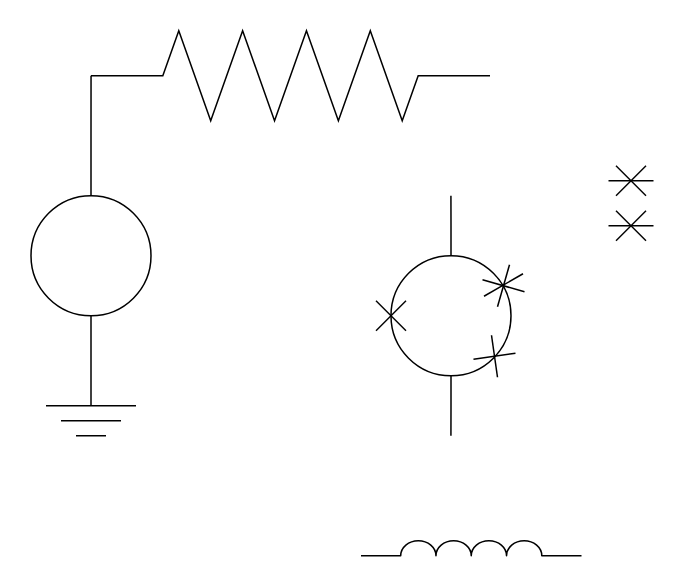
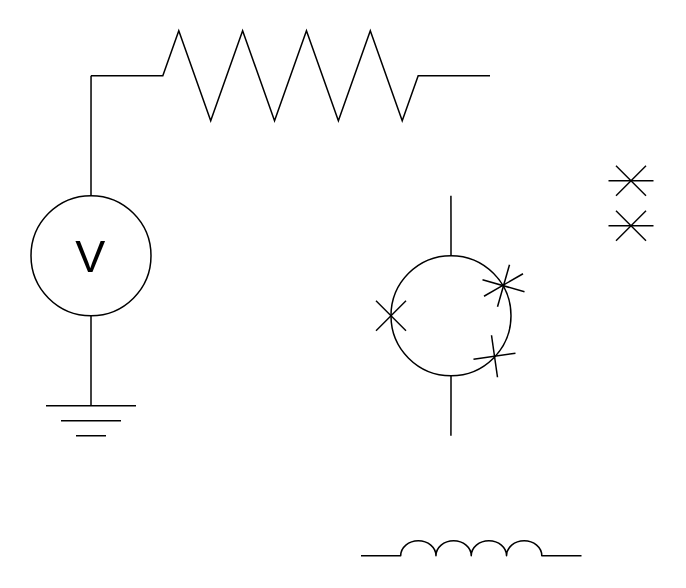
  <mxCell id="0" />
  <mxCell id="1" parent="0" />
  <mxCell id="2" style="edgeStyle=orthogonalEdgeStyle;rounded=0;orthogonalLoop=1;jettySize=auto;html=1;exitX=0.5;exitY=1;exitDx=0;exitDy=0;endArrow=none;endFill=0;" edge="1" parent="1" source="4"><mxGeometry relative="1" as="geometry"><mxPoint x="60" y="270" as="targetPoint" /></mxGeometry></mxCell>
  <mxCell id="3" style="edgeStyle=orthogonalEdgeStyle;rounded=0;orthogonalLoop=1;jettySize=auto;html=1;exitX=0.5;exitY=0;exitDx=0;exitDy=0;endArrow=none;endFill=0;" edge="1" parent="1" source="4"><mxGeometry relative="1" as="geometry"><mxPoint x="60.034" y="50" as="targetPoint" /></mxGeometry></mxCell>
  <mxCell id="4" value="" style="ellipse;whiteSpace=wrap;html=1;aspect=fixed;" vertex="1" parent="1"><mxGeometry x="20" y="130" width="80" height="80" as="geometry" /></mxCell>
  <mxCell id="5" value="" style="group" vertex="1" connectable="0" parent="1"><mxGeometry x="30" y="270" width="60" height="20" as="geometry" /></mxCell>
  <mxCell id="6" value="" style="endArrow=none;html=1;" edge="1" parent="5"><mxGeometry width="50" height="50" relative="1" as="geometry"><mxPoint as="sourcePoint" /><mxPoint x="60" as="targetPoint" /></mxGeometry></mxCell>
  <mxCell id="7" value="" style="endArrow=none;html=1;" edge="1" parent="5"><mxGeometry width="50" height="50" relative="1" as="geometry"><mxPoint x="20.0" y="20.0" as="sourcePoint" /><mxPoint x="40" y="20" as="targetPoint" /></mxGeometry></mxCell>
  <mxCell id="8" value="" style="endArrow=none;html=1;" edge="1" parent="5"><mxGeometry width="50" height="50" relative="1" as="geometry"><mxPoint x="10" y="10" as="sourcePoint" /><mxPoint x="50" y="10" as="targetPoint" /></mxGeometry></mxCell>
+ <mxCell id="9" value="&lt;font style=&quot;font-size: 30px&quot;&gt;V&lt;/font&gt;" style="text;html=1;strokeColor=none;fillColor=none;align=center;verticalAlign=middle;whiteSpace=wrap;rounded=0;" vertex="1" parent="1"><mxGeometry x="40" y="150" width="40" height="40" as="geometry" /></mxCell>
  <mxCell id="10" value="" style="pointerEvents=1;verticalLabelPosition=bottom;shadow=0;dashed=0;align=center;html=1;verticalAlign=top;shape=mxgraph.electrical.resistors.resistor_2;" vertex="1" parent="1"><mxGeometry x="60" y="20" width="266" height="60" as="geometry" /></mxCell>
  <mxCell id="11" style="edgeStyle=orthogonalEdgeStyle;rounded=0;orthogonalLoop=1;jettySize=auto;html=1;exitX=0.5;exitY=1;exitDx=0;exitDy=0;endArrow=none;endFill=0;" edge="1" parent="1" source="13"><mxGeometry relative="1" as="geometry"><mxPoint x="299.952" y="290" as="targetPoint" /></mxGeometry></mxCell>
  <mxCell id="12" style="edgeStyle=orthogonalEdgeStyle;rounded=0;orthogonalLoop=1;jettySize=auto;html=1;exitX=0.5;exitY=0;exitDx=0;exitDy=0;endArrow=none;endFill=0;" edge="1" parent="1" source="13"><mxGeometry relative="1" as="geometry"><mxPoint x="299.952" y="130" as="targetPoint" /></mxGeometry></mxCell>
  <mxCell id="13" value="" style="ellipse;whiteSpace=wrap;html=1;aspect=fixed;" vertex="1" parent="1"><mxGeometry x="260" y="170" width="80" height="80" as="geometry" /></mxCell>
  <mxCell id="14" value="" style="group" vertex="1" connectable="0" parent="1"><mxGeometry x="250" y="200" width="20" height="20" as="geometry" /></mxCell>
  <mxCell id="15" value="" style="endArrow=none;html=1;" edge="1" parent="14"><mxGeometry x="560" y="360" width="50" height="50" as="geometry"><mxPoint y="20" as="sourcePoint" /><mxPoint x="20" as="targetPoint" /></mxGeometry></mxCell>
  <mxCell id="16" value="" style="endArrow=none;html=1;" edge="1" parent="14"><mxGeometry x="560" y="360" width="50" height="50" as="geometry"><mxPoint x="20" y="20" as="sourcePoint" /><mxPoint as="targetPoint" /></mxGeometry></mxCell>
  <mxCell id="17" value="" style="group;rotation=35;" vertex="1" connectable="0" parent="1"><mxGeometry x="319" y="227" width="20" height="20" as="geometry" /></mxCell>
  <mxCell id="18" value="" style="endArrow=none;html=1;" edge="1" parent="17"><mxGeometry x="241" y="622" width="50" height="50" as="geometry"><mxPoint x="-4" y="12" as="sourcePoint" /><mxPoint x="24" y="8" as="targetPoint" /></mxGeometry></mxCell>
  <mxCell id="19" value="" style="endArrow=none;html=1;" edge="1" parent="17"><mxGeometry x="241" y="622" width="50" height="50" as="geometry"><mxPoint x="12" y="24" as="sourcePoint" /><mxPoint x="8" y="-4" as="targetPoint" /></mxGeometry></mxCell>
  <mxCell id="20" value="" style="group" vertex="1" connectable="0" parent="1"><mxGeometry x="410" y="140" width="25" height="20" as="geometry" /></mxCell>
  <mxCell id="21" value="" style="group" vertex="1" connectable="0" parent="20"><mxGeometry x="-5" width="30" height="20" as="geometry" /></mxCell>
  <mxCell id="22" value="" style="endArrow=none;html=1;" edge="1" parent="21"><mxGeometry x="565" y="360" width="50" height="50" as="geometry"><mxPoint x="5" y="20" as="sourcePoint" /><mxPoint x="25" as="targetPoint" /></mxGeometry></mxCell>
  <mxCell id="23" value="" style="endArrow=none;html=1;" edge="1" parent="21"><mxGeometry x="565" y="360" width="50" height="50" as="geometry"><mxPoint x="25" y="20" as="sourcePoint" /><mxPoint x="5" as="targetPoint" /></mxGeometry></mxCell>
  <mxCell id="24" value="" style="endArrow=none;html=1;" edge="1" parent="21"><mxGeometry width="50" height="50" relative="1" as="geometry"><mxPoint y="9.92" as="sourcePoint" /><mxPoint x="30" y="9.92" as="targetPoint" /></mxGeometry></mxCell>
  <mxCell id="25" value="" style="group" vertex="1" connectable="0" parent="1"><mxGeometry x="405" y="110" width="30" height="20" as="geometry" /></mxCell>
  <mxCell id="26" value="" style="endArrow=none;html=1;" edge="1" parent="25"><mxGeometry x="565" y="360" width="50" height="50" as="geometry"><mxPoint x="5" y="20" as="sourcePoint" /><mxPoint x="25" as="targetPoint" /></mxGeometry></mxCell>
  <mxCell id="27" value="" style="endArrow=none;html=1;" edge="1" parent="25"><mxGeometry x="565" y="360" width="50" height="50" as="geometry"><mxPoint x="25" y="20" as="sourcePoint" /><mxPoint x="5" as="targetPoint" /></mxGeometry></mxCell>
  <mxCell id="28" value="" style="endArrow=none;html=1;" edge="1" parent="25"><mxGeometry width="50" height="50" relative="1" as="geometry"><mxPoint y="9.92" as="sourcePoint" /><mxPoint x="30" y="9.92" as="targetPoint" /></mxGeometry></mxCell>
  <mxCell id="29" value="" style="group;rotation=-30;" vertex="1" connectable="0" parent="1"><mxGeometry x="320" y="180" width="30" height="20" as="geometry" /></mxCell>
  <mxCell id="30" value="" style="endArrow=none;html=1;" edge="1" parent="29"><mxGeometry x="675" y="22" width="50" height="50" as="geometry"><mxPoint x="11" y="24" as="sourcePoint" /><mxPoint x="19" y="-4" as="targetPoint" /></mxGeometry></mxCell>
  <mxCell id="31" value="" style="endArrow=none;html=1;" edge="1" parent="29"><mxGeometry x="675" y="22" width="50" height="50" as="geometry"><mxPoint x="29" y="14" as="sourcePoint" /><mxPoint x="1" y="6" as="targetPoint" /></mxGeometry></mxCell>
  <mxCell id="32" value="" style="endArrow=none;html=1;" edge="1" parent="29"><mxGeometry width="50" height="50" relative="1" as="geometry"><mxPoint x="2" y="17" as="sourcePoint" /><mxPoint x="28" y="2" as="targetPoint" /></mxGeometry></mxCell>
  <mxCell id="33" value="" style="pointerEvents=1;verticalLabelPosition=bottom;shadow=0;dashed=0;align=center;html=1;verticalAlign=top;shape=mxgraph.electrical.inductors.inductor_3;" vertex="1" parent="1"><mxGeometry x="240" y="360" width="147" height="10" as="geometry" /></mxCell>
